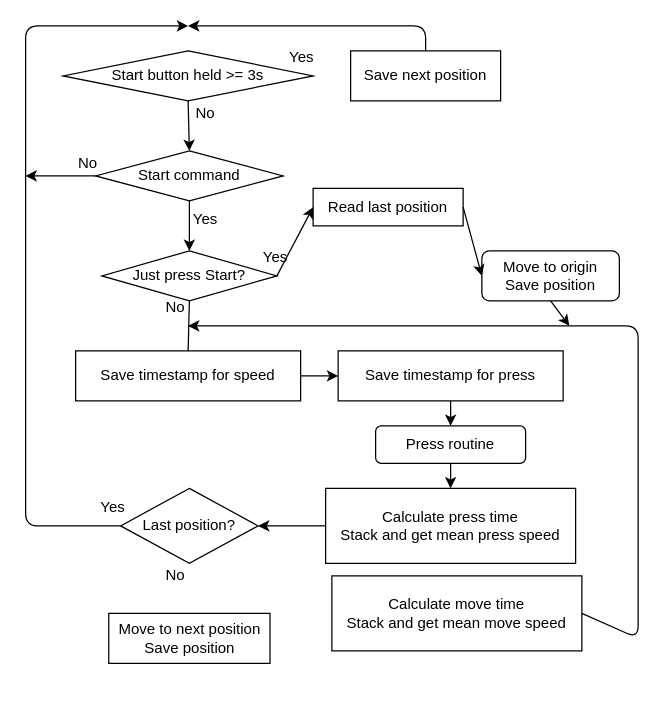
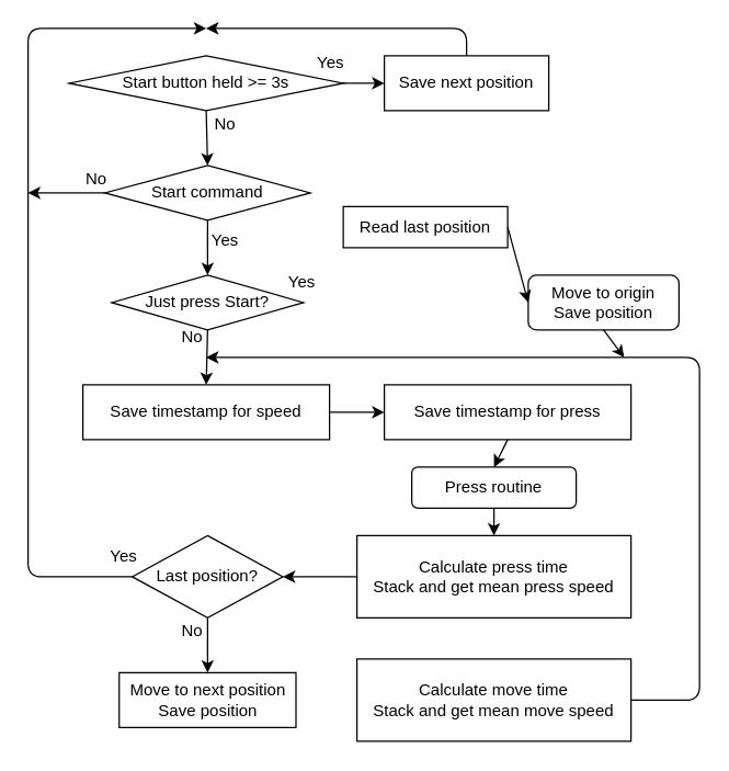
  <mxCell id="0" />
  <mxCell id="1" parent="0" />
  <mxCell id="2" value="Read last position" style="rounded=0;whiteSpace=wrap;html=1;" parent="1" vertex="1"><mxGeometry x="250" y="150" width="120" height="30" as="geometry" /></mxCell>
  <mxCell id="3" value="Start button held &amp;gt;= 3s" style="rhombus;whiteSpace=wrap;html=1;" parent="1" vertex="1"><mxGeometry x="50" y="40" width="200" height="40" as="geometry" /></mxCell>
  <mxCell id="4" value="Start command" style="rhombus;whiteSpace=wrap;html=1;" parent="1" vertex="1"><mxGeometry x="76" y="120" width="150" height="40" as="geometry" /></mxCell>
  <mxCell id="5" value="Save next position" style="rounded=0;whiteSpace=wrap;html=1;" parent="1" vertex="1"><mxGeometry x="280" y="40" width="120" height="40" as="geometry" /></mxCell>
  <mxCell id="6" value="Just press Start?" style="rhombus;whiteSpace=wrap;html=1;" parent="1" vertex="1"><mxGeometry x="81" y="200" width="140" height="40" as="geometry" /></mxCell>
  <mxCell id="7" value="Move to origin&lt;br&gt;Save position" style="rounded=1;whiteSpace=wrap;html=1;" parent="1" vertex="1"><mxGeometry x="385" y="200" width="110" height="40" as="geometry" /></mxCell>
  <mxCell id="8" value="Save timestamp for speed" style="rounded=0;whiteSpace=wrap;html=1;" parent="1" vertex="1"><mxGeometry x="60" y="280" width="180" height="40" as="geometry" /></mxCell>
  <mxCell id="9" value="" style="endArrow=classic;html=1;exitX=0.5;exitY=1;exitDx=0;exitDy=0;entryX=0.5;entryY=0;entryDx=0;entryDy=0;" parent="1" source="3" target="4" edge="1"><mxGeometry width="50" height="50" relative="1" as="geometry"><mxPoint x="126" y="250" as="sourcePoint" /><mxPoint x="176" y="200" as="targetPoint" /></mxGeometry></mxCell>
+ <mxCell id="10" value="" style="endArrow=classic;html=1;exitX=1;exitY=0.5;exitDx=0;exitDy=0;entryX=0;entryY=0.5;entryDx=0;entryDy=0;" parent="1" source="3" target="5" edge="1"><mxGeometry width="50" height="50" relative="1" as="geometry"><mxPoint x="140" y="250" as="sourcePoint" /><mxPoint x="190" y="200" as="targetPoint" /></mxGeometry></mxCell>
  <mxCell id="11" value="" style="endArrow=classic;html=1;exitX=0.5;exitY=0;exitDx=0;exitDy=0;" parent="1" source="5" edge="1"><mxGeometry width="50" height="50" relative="1" as="geometry"><mxPoint x="140" y="250" as="sourcePoint" /><mxPoint x="150" y="20" as="targetPoint" /><Array as="points"><mxPoint x="340" y="20" /></Array></mxGeometry></mxCell>
  <mxCell id="12" value="" style="endArrow=classic;html=1;exitX=0.5;exitY=1;exitDx=0;exitDy=0;entryX=0.5;entryY=0;entryDx=0;entryDy=0;" parent="1" source="4" target="6" edge="1"><mxGeometry width="50" height="50" relative="1" as="geometry"><mxPoint x="140" y="250" as="sourcePoint" /><mxPoint x="190" y="200" as="targetPoint" /></mxGeometry></mxCell>
- <mxCell id="13" value="" style="endArrow=classic;html=1;exitX=1;exitY=0.5;exitDx=0;exitDy=0;entryX=0;entryY=0.5;entryDx=0;entryDy=0;" parent="1" source="6" target="2" edge="1"><mxGeometry width="50" height="50" relative="1" as="geometry"><mxPoint x="140" y="250" as="sourcePoint" /><mxPoint x="190" y="200" as="targetPoint" /></mxGeometry></mxCell>
  <mxCell id="14" value="" style="endArrow=classic;html=1;exitX=1;exitY=0.5;exitDx=0;exitDy=0;entryX=0;entryY=0.5;entryDx=0;entryDy=0;" parent="1" source="2" target="7" edge="1"><mxGeometry width="50" height="50" relative="1" as="geometry"><mxPoint x="140" y="250" as="sourcePoint" /><mxPoint x="190" y="200" as="targetPoint" /></mxGeometry></mxCell>
  <mxCell id="15" value="Yes" style="text;html=1;strokeColor=none;fillColor=none;align=center;verticalAlign=middle;whiteSpace=wrap;rounded=0;" parent="1" vertex="1"><mxGeometry x="200" y="190" width="40" height="30" as="geometry" /></mxCell>
- <mxCell id="16" value="" style="endArrow=none;html=1;exitX=0.5;exitY=1;exitDx=0;exitDy=0;entryX=0.5;entryY=0;entryDx=0;entryDy=0;" parent="1" source="6" target="8" edge="1"><mxGeometry width="50" height="50" relative="1" as="geometry"><mxPoint x="140" y="250" as="sourcePoint" /><mxPoint x="190" y="200" as="targetPoint" /></mxGeometry></mxCell>
+ <mxCell id="16" value="" style="endArrow=classic;html=1;exitX=0.5;exitY=1;exitDx=0;exitDy=0;entryX=0.5;entryY=0;entryDx=0;entryDy=0;" parent="1" source="6" target="8" edge="1"><mxGeometry width="50" height="50" relative="1" as="geometry"><mxPoint x="140" y="250" as="sourcePoint" /><mxPoint x="190" y="200" as="targetPoint" /></mxGeometry></mxCell>
  <mxCell id="17" value="" style="endArrow=classic;html=1;exitX=0.5;exitY=1;exitDx=0;exitDy=0;" parent="1" source="7" edge="1"><mxGeometry width="50" height="50" relative="1" as="geometry"><mxPoint x="140" y="250" as="sourcePoint" /><mxPoint x="455" y="260" as="targetPoint" /><Array as="points" /></mxGeometry></mxCell>
  <mxCell id="18" value="No" style="text;html=1;strokeColor=none;fillColor=none;align=center;verticalAlign=middle;whiteSpace=wrap;rounded=0;" parent="1" vertex="1"><mxGeometry x="120" y="235" width="40" height="20" as="geometry" /></mxCell>
  <mxCell id="19" value="Yes" style="text;html=1;strokeColor=none;fillColor=none;align=center;verticalAlign=middle;whiteSpace=wrap;rounded=0;" parent="1" vertex="1"><mxGeometry x="221" y="30" width="40" height="30" as="geometry" /></mxCell>
  <mxCell id="20" value="No" style="text;html=1;strokeColor=none;fillColor=none;align=center;verticalAlign=middle;whiteSpace=wrap;rounded=0;" parent="1" vertex="1"><mxGeometry x="144" y="80" width="40" height="20" as="geometry" /></mxCell>
  <mxCell id="21" value="Yes" style="text;html=1;strokeColor=none;fillColor=none;align=center;verticalAlign=middle;whiteSpace=wrap;rounded=0;" parent="1" vertex="1"><mxGeometry x="144" y="160" width="40" height="30" as="geometry" /></mxCell>
- <mxCell id="22" value="Save timestamp for press" style="rounded=0;whiteSpace=wrap;html=1;" parent="1" vertex="1"><mxGeometry x="270" y="280" width="180" height="40" as="geometry" /></mxCell>
+ <mxCell id="22" value="Save timestamp for press" style="rounded=0;whiteSpace=wrap;html=1;" parent="1" vertex="1"><mxGeometry x="280" y="280" width="180" height="40" as="geometry" /></mxCell>
  <mxCell id="23" value="" style="endArrow=classic;html=1;entryX=0;entryY=0.5;entryDx=0;entryDy=0;" parent="1" target="22" edge="1"><mxGeometry width="50" height="50" relative="1" as="geometry"><mxPoint x="240" y="300" as="sourcePoint" /><mxPoint x="190" y="200" as="targetPoint" /></mxGeometry></mxCell>
  <mxCell id="24" value="Press routine" style="rounded=1;whiteSpace=wrap;html=1;" parent="1" vertex="1"><mxGeometry x="300" y="340" width="120" height="30" as="geometry" /></mxCell>
  <mxCell id="25" value="" style="endArrow=classic;html=1;exitX=0.5;exitY=1;exitDx=0;exitDy=0;entryX=0.5;entryY=0;entryDx=0;entryDy=0;" parent="1" source="22" target="24" edge="1"><mxGeometry width="50" height="50" relative="1" as="geometry"><mxPoint x="140" y="250" as="sourcePoint" /><mxPoint x="190" y="200" as="targetPoint" /></mxGeometry></mxCell>
  <mxCell id="26" value="Calculate press time&lt;br&gt;Stack and get mean press speed" style="rounded=0;whiteSpace=wrap;html=1;" parent="1" vertex="1"><mxGeometry x="260" y="390" width="200" height="60" as="geometry" /></mxCell>
  <mxCell id="27" value="" style="endArrow=classic;html=1;exitX=0.5;exitY=1;exitDx=0;exitDy=0;entryX=0.5;entryY=0;entryDx=0;entryDy=0;" parent="1" source="24" target="26" edge="1"><mxGeometry width="50" height="50" relative="1" as="geometry"><mxPoint x="140" y="440" as="sourcePoint" /><mxPoint x="190" y="390" as="targetPoint" /></mxGeometry></mxCell>
  <mxCell id="28" value="Last position?" style="rhombus;whiteSpace=wrap;html=1;" parent="1" vertex="1"><mxGeometry x="96" y="390" width="110" height="60" as="geometry" /></mxCell>
  <mxCell id="29" value="" style="endArrow=classic;html=1;exitX=0;exitY=0.5;exitDx=0;exitDy=0;entryX=1;entryY=0.5;entryDx=0;entryDy=0;" parent="1" source="26" target="28" edge="1"><mxGeometry width="50" height="50" relative="1" as="geometry"><mxPoint x="140" y="440" as="sourcePoint" /><mxPoint x="190" y="390" as="targetPoint" /></mxGeometry></mxCell>
  <mxCell id="30" value="" style="endArrow=classic;html=1;exitX=0;exitY=0.5;exitDx=0;exitDy=0;" parent="1" source="28" edge="1"><mxGeometry width="50" height="50" relative="1" as="geometry"><mxPoint x="140" y="250" as="sourcePoint" /><mxPoint x="150" y="20" as="targetPoint" /><Array as="points"><mxPoint x="20" y="420" /><mxPoint x="20" y="20" /></Array></mxGeometry></mxCell>
  <mxCell id="31" value="" style="endArrow=classic;html=1;exitX=0;exitY=0.5;exitDx=0;exitDy=0;" parent="1" source="4" edge="1"><mxGeometry width="50" height="50" relative="1" as="geometry"><mxPoint x="140" y="250" as="sourcePoint" /><mxPoint x="20" y="140" as="targetPoint" /></mxGeometry></mxCell>
  <mxCell id="32" value="No" style="text;html=1;strokeColor=none;fillColor=none;align=center;verticalAlign=middle;whiteSpace=wrap;rounded=0;" parent="1" vertex="1"><mxGeometry x="50" y="120" width="40" height="20" as="geometry" /></mxCell>
  <mxCell id="33" value="Yes" style="text;html=1;strokeColor=none;fillColor=none;align=center;verticalAlign=middle;whiteSpace=wrap;rounded=0;" parent="1" vertex="1"><mxGeometry x="70" y="390" width="40" height="30" as="geometry" /></mxCell>
  <mxCell id="34" value="Move to next position&lt;br&gt;Save position" style="whiteSpace=wrap;html=1;rounded=0;" parent="1" vertex="1"><mxGeometry x="86.5" y="490" width="129" height="40" as="geometry" /></mxCell>
+ <mxCell id="35" value="" style="endArrow=classic;html=1;exitX=0.5;exitY=1;exitDx=0;exitDy=0;entryX=0.5;entryY=0;entryDx=0;entryDy=0;" parent="1" source="28" target="34" edge="1"><mxGeometry width="50" height="50" relative="1" as="geometry"><mxPoint x="140" y="440" as="sourcePoint" /><mxPoint x="190" y="390" as="targetPoint" /></mxGeometry></mxCell>
  <mxCell id="36" value="No" style="text;html=1;strokeColor=none;fillColor=none;align=center;verticalAlign=middle;whiteSpace=wrap;rounded=0;" parent="1" vertex="1"><mxGeometry x="120" y="450" width="40" height="20" as="geometry" /></mxCell>
- <mxCell id="37" value="Calculate move time&lt;br&gt;Stack and get mean move speed" style="rounded=0;whiteSpace=wrap;html=1;" parent="1" vertex="1"><mxGeometry x="265" y="460" width="200" height="60" as="geometry" /></mxCell>
+ <mxCell id="37" value="Calculate move time&lt;br&gt;Stack and get mean move speed" style="rounded=0;whiteSpace=wrap;html=1;" parent="1" vertex="1"><mxGeometry x="260" y="480" width="200" height="60" as="geometry" /></mxCell>
  <mxCell id="38" value="" style="endArrow=classic;html=1;exitX=1;exitY=0.5;exitDx=0;exitDy=0;" parent="1" source="37" edge="1"><mxGeometry width="50" height="50" relative="1" as="geometry"><mxPoint x="140" y="430" as="sourcePoint" /><mxPoint x="150" y="260" as="targetPoint" /><Array as="points"><mxPoint x="510" y="510" /><mxPoint x="510" y="260" /></Array></mxGeometry></mxCell>
